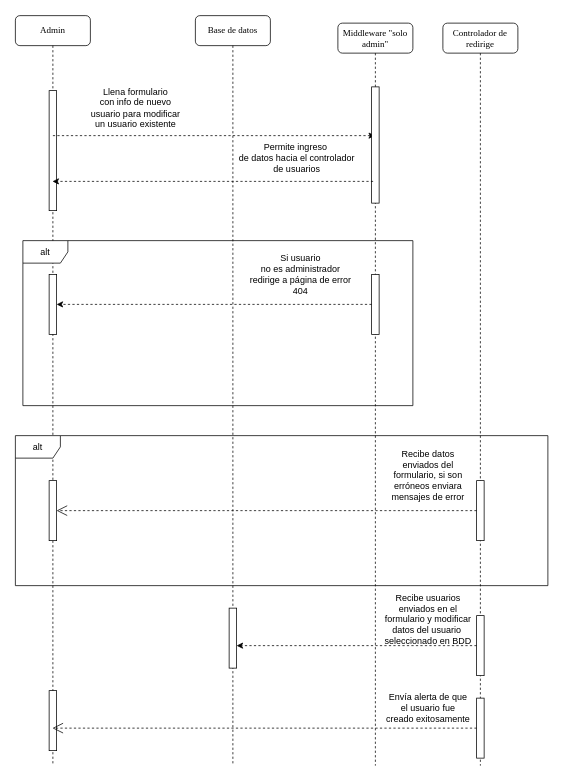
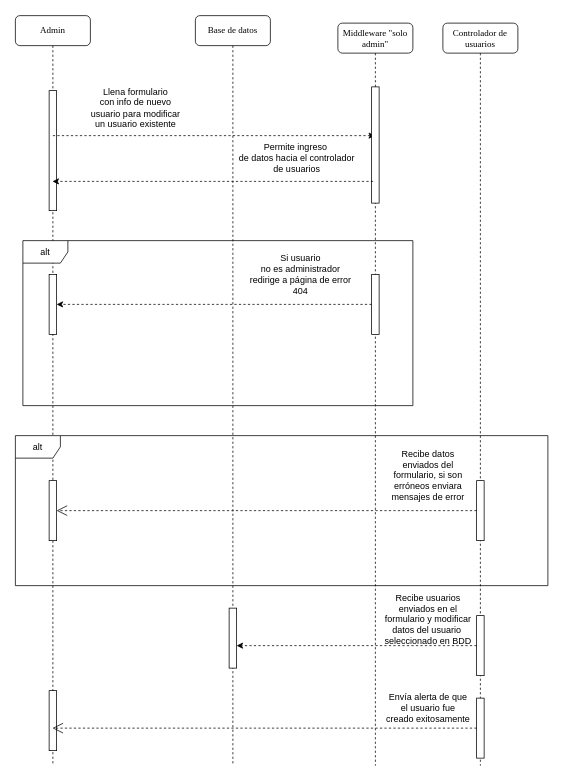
  <mxCell id="0" />
  <mxCell id="1" parent="0" />
  <mxCell id="2" value="Base de datos" style="shape=umlLifeline;perimeter=lifelinePerimeter;whiteSpace=wrap;html=1;container=1;collapsible=0;recursiveResize=0;outlineConnect=0;rounded=1;shadow=0;comic=0;labelBackgroundColor=none;strokeWidth=1;fontFamily=Verdana;fontSize=12;align=center;" parent="1" vertex="1"><mxGeometry x="260" y="20" width="100" height="1000" as="geometry" /></mxCell>
  <mxCell id="3" value="" style="html=1;points=[[0,0,0,0,5],[0,1,0,0,-5],[1,0,0,0,5],[1,1,0,0,-5]];perimeter=orthogonalPerimeter;outlineConnect=0;targetShapes=umlLifeline;portConstraint=eastwest;newEdgeStyle={&quot;curved&quot;:0,&quot;rounded&quot;:0};" parent="2" vertex="1"><mxGeometry x="45" y="790" width="10" height="80" as="geometry" /></mxCell>
  <mxCell id="4" value="Admin" style="shape=umlLifeline;perimeter=lifelinePerimeter;whiteSpace=wrap;html=1;container=1;collapsible=0;recursiveResize=0;outlineConnect=0;rounded=1;shadow=0;comic=0;labelBackgroundColor=none;strokeWidth=1;fontFamily=Verdana;fontSize=12;align=center;" parent="1" vertex="1"><mxGeometry x="20" y="20" width="100" height="1000" as="geometry" /></mxCell>
  <mxCell id="5" value="" style="html=1;points=[];perimeter=orthogonalPerimeter;rounded=0;shadow=0;comic=0;labelBackgroundColor=none;strokeWidth=1;fontFamily=Verdana;fontSize=12;align=center;" parent="4" vertex="1"><mxGeometry x="45" y="100" width="10" height="160" as="geometry" /></mxCell>
  <mxCell id="6" value="" style="endArrow=classic;html=1;rounded=0;dashed=1;" parent="4" target="12" edge="1"><mxGeometry width="50" height="50" relative="1" as="geometry"><mxPoint x="50" y="160" as="sourcePoint" /><mxPoint x="100" y="110" as="targetPoint" /></mxGeometry></mxCell>
  <mxCell id="7" value="" style="html=1;points=[[0,0,0,0,5],[0,1,0,0,-5],[1,0,0,0,5],[1,1,0,0,-5]];perimeter=orthogonalPerimeter;outlineConnect=0;targetShapes=umlLifeline;portConstraint=eastwest;newEdgeStyle={&quot;curved&quot;:0,&quot;rounded&quot;:0};" parent="4" vertex="1"><mxGeometry x="45" y="345" width="10" height="80" as="geometry" /></mxCell>
  <mxCell id="8" value="" style="html=1;points=[[0,0,0,0,5],[0,1,0,0,-5],[1,0,0,0,5],[1,1,0,0,-5]];perimeter=orthogonalPerimeter;outlineConnect=0;targetShapes=umlLifeline;portConstraint=eastwest;newEdgeStyle={&quot;curved&quot;:0,&quot;rounded&quot;:0};" parent="4" vertex="1"><mxGeometry x="45" y="900" width="10" height="80" as="geometry" /></mxCell>
- <mxCell id="9" value="Controlador de redirige" style="shape=umlLifeline;perimeter=lifelinePerimeter;whiteSpace=wrap;html=1;container=1;collapsible=0;recursiveResize=0;outlineConnect=0;rounded=1;shadow=0;comic=0;labelBackgroundColor=none;strokeWidth=1;fontFamily=Verdana;fontSize=12;align=center;" parent="1" vertex="1"><mxGeometry x="590" y="30" width="100" height="990" as="geometry" /></mxCell>
+ <mxCell id="9" value="Controlador de usuarios" style="shape=umlLifeline;perimeter=lifelinePerimeter;whiteSpace=wrap;html=1;container=1;collapsible=0;recursiveResize=0;outlineConnect=0;rounded=1;shadow=0;comic=0;labelBackgroundColor=none;strokeWidth=1;fontFamily=Verdana;fontSize=12;align=center;" parent="1" vertex="1"><mxGeometry x="590" y="30" width="100" height="990" as="geometry" /></mxCell>
  <mxCell id="10" value="" style="html=1;points=[[0,0,0,0,5],[0,1,0,0,-5],[1,0,0,0,5],[1,1,0,0,-5]];perimeter=orthogonalPerimeter;outlineConnect=0;targetShapes=umlLifeline;portConstraint=eastwest;newEdgeStyle={&quot;curved&quot;:0,&quot;rounded&quot;:0};" parent="9" vertex="1"><mxGeometry x="45" y="790" width="10" height="80" as="geometry" /></mxCell>
  <mxCell id="11" value="" style="html=1;points=[[0,0,0,0,5],[0,1,0,0,-5],[1,0,0,0,5],[1,1,0,0,-5]];perimeter=orthogonalPerimeter;outlineConnect=0;targetShapes=umlLifeline;portConstraint=eastwest;newEdgeStyle={&quot;curved&quot;:0,&quot;rounded&quot;:0};" parent="9" vertex="1"><mxGeometry x="45" y="900" width="10" height="80" as="geometry" /></mxCell>
  <mxCell id="12" value="Middleware &quot;solo admin&quot;" style="shape=umlLifeline;perimeter=lifelinePerimeter;whiteSpace=wrap;html=1;container=1;collapsible=0;recursiveResize=0;outlineConnect=0;rounded=1;shadow=0;comic=0;labelBackgroundColor=none;strokeWidth=1;fontFamily=Verdana;fontSize=12;align=center;" parent="1" vertex="1"><mxGeometry x="450" y="30" width="100" height="990" as="geometry" /></mxCell>
  <mxCell id="13" value="" style="html=1;points=[];perimeter=orthogonalPerimeter;rounded=0;shadow=0;comic=0;labelBackgroundColor=none;strokeWidth=1;fontFamily=Verdana;fontSize=12;align=center;" parent="12" vertex="1"><mxGeometry x="45" y="85" width="10" height="155" as="geometry" /></mxCell>
  <mxCell id="14" value="&lt;div&gt;Permite ingreso&amp;nbsp;&lt;/div&gt;&lt;div&gt;de datos hacia el controlador&lt;/div&gt;&lt;div&gt;de usuarios&lt;br&gt;&lt;/div&gt;" style="text;html=1;align=center;verticalAlign=middle;resizable=0;points=[];autosize=1;strokeColor=none;fillColor=none;" parent="12" vertex="1"><mxGeometry x="-145" y="150" width="180" height="60" as="geometry" /></mxCell>
  <mxCell id="15" value="" style="html=1;points=[[0,0,0,0,5],[0,1,0,0,-5],[1,0,0,0,5],[1,1,0,0,-5]];perimeter=orthogonalPerimeter;outlineConnect=0;targetShapes=umlLifeline;portConstraint=eastwest;newEdgeStyle={&quot;curved&quot;:0,&quot;rounded&quot;:0};" parent="12" vertex="1"><mxGeometry x="45" y="335" width="10" height="80" as="geometry" /></mxCell>
  <mxCell id="16" value="Llena formulario&lt;br&gt;con info de nuevo &lt;br&gt;&lt;div&gt;usuario para modificar&lt;/div&gt;&lt;div&gt;un usuario existente&lt;br&gt;&lt;/div&gt;" style="text;html=1;align=center;verticalAlign=middle;resizable=0;points=[];autosize=1;strokeColor=none;fillColor=none;" parent="1" vertex="1"><mxGeometry x="105" y="108" width="150" height="70" as="geometry" /></mxCell>
  <mxCell id="17" value="" style="endArrow=classic;html=1;rounded=0;exitX=0.2;exitY=0.813;exitDx=0;exitDy=0;exitPerimeter=0;dashed=1;" parent="1" source="13" target="4" edge="1"><mxGeometry width="50" height="50" relative="1" as="geometry"><mxPoint x="430" y="240" as="sourcePoint" /><mxPoint x="480" y="190" as="targetPoint" /></mxGeometry></mxCell>
  <mxCell id="18" value="alt" style="shape=umlFrame;whiteSpace=wrap;html=1;pointerEvents=0;" parent="1" vertex="1"><mxGeometry x="30" y="320" width="520" height="220" as="geometry" /></mxCell>
  <mxCell id="19" value="" style="endArrow=classic;html=1;rounded=0;dashed=1;" parent="1" source="15" target="7" edge="1"><mxGeometry width="50" height="50" relative="1" as="geometry"><mxPoint x="330" y="450" as="sourcePoint" /><mxPoint x="380" y="400" as="targetPoint" /></mxGeometry></mxCell>
  <mxCell id="20" value="&lt;div&gt;Si usuario&lt;/div&gt;&lt;div&gt;no es administrador&lt;/div&gt;&lt;div&gt;redirige a página de error&lt;/div&gt;&lt;div&gt;404&lt;br&gt;&lt;/div&gt;" style="text;html=1;align=center;verticalAlign=middle;resizable=0;points=[];autosize=1;strokeColor=none;fillColor=none;" parent="1" vertex="1"><mxGeometry x="320" y="330" width="160" height="70" as="geometry" /></mxCell>
  <mxCell id="21" value="" style="endArrow=classic;html=1;rounded=0;dashed=1;" parent="1" source="10" target="3" edge="1"><mxGeometry width="50" height="50" relative="1" as="geometry"><mxPoint x="1305" y="950" as="sourcePoint" /><mxPoint x="739.5" y="950" as="targetPoint" /></mxGeometry></mxCell>
  <mxCell id="22" value="alt" style="shape=umlFrame;whiteSpace=wrap;html=1;pointerEvents=0;" parent="1" vertex="1"><mxGeometry x="20" y="580" width="710" height="200" as="geometry" /></mxCell>
  <mxCell id="23" value="&lt;div&gt;Recibe usuarios&lt;/div&gt;&lt;div&gt;enviados en el&lt;/div&gt;&lt;div&gt;formulario y modificar&lt;/div&gt;&lt;div&gt;datos del usuario&amp;nbsp;&lt;/div&gt;&lt;div&gt;seleccionado en BDD&lt;br&gt;&lt;/div&gt;" style="text;html=1;align=center;verticalAlign=middle;resizable=0;points=[];autosize=1;strokeColor=none;fillColor=none;" parent="1" vertex="1"><mxGeometry x="500" y="780" width="140" height="90" as="geometry" /></mxCell>
  <mxCell id="24" value="" style="html=1;points=[[0,0,0,0,5],[0,1,0,0,-5],[1,0,0,0,5],[1,1,0,0,-5]];perimeter=orthogonalPerimeter;outlineConnect=0;targetShapes=umlLifeline;portConstraint=eastwest;newEdgeStyle={&quot;curved&quot;:0,&quot;rounded&quot;:0};" parent="1" vertex="1"><mxGeometry x="635" y="640" width="10" height="80" as="geometry" /></mxCell>
  <mxCell id="25" value="" style="html=1;points=[[0,0,0,0,5],[0,1,0,0,-5],[1,0,0,0,5],[1,1,0,0,-5]];perimeter=orthogonalPerimeter;outlineConnect=0;targetShapes=umlLifeline;portConstraint=eastwest;newEdgeStyle={&quot;curved&quot;:0,&quot;rounded&quot;:0};" parent="1" vertex="1"><mxGeometry x="65" y="640" width="10" height="80" as="geometry" /></mxCell>
  <mxCell id="26" value="" style="endArrow=open;endFill=1;endSize=12;html=1;rounded=0;dashed=1;" parent="1" source="24" target="25" edge="1"><mxGeometry width="160" relative="1" as="geometry"><mxPoint x="470" y="660" as="sourcePoint" /><mxPoint x="630" y="660" as="targetPoint" /></mxGeometry></mxCell>
  <mxCell id="27" value="Recibe datos&lt;br&gt;&lt;div&gt;enviados del&lt;/div&gt;&lt;div&gt;formulario, si son&lt;/div&gt;&lt;div&gt;erróneos enviara&lt;/div&gt;&lt;div&gt;mensajes de error&lt;/div&gt;" style="text;html=1;align=center;verticalAlign=middle;resizable=0;points=[];autosize=1;strokeColor=none;fillColor=none;" parent="1" vertex="1"><mxGeometry x="505" y="588" width="130" height="90" as="geometry" /></mxCell>
  <mxCell id="28" value="" style="endArrow=open;endFill=1;endSize=12;html=1;rounded=0;dashed=1;" parent="1" source="11" target="4" edge="1"><mxGeometry width="160" relative="1" as="geometry"><mxPoint x="530" y="950" as="sourcePoint" /><mxPoint x="690" y="950" as="targetPoint" /></mxGeometry></mxCell>
  <mxCell id="29" value="&lt;div&gt;Envía alerta de que&lt;/div&gt;&lt;div&gt;el usuario fue&lt;/div&gt;&lt;div&gt;creado exitosamente&lt;br&gt;&lt;/div&gt;" style="text;html=1;align=center;verticalAlign=middle;resizable=0;points=[];autosize=1;strokeColor=none;fillColor=none;" parent="1" vertex="1"><mxGeometry x="500" y="913" width="140" height="60" as="geometry" /></mxCell>
